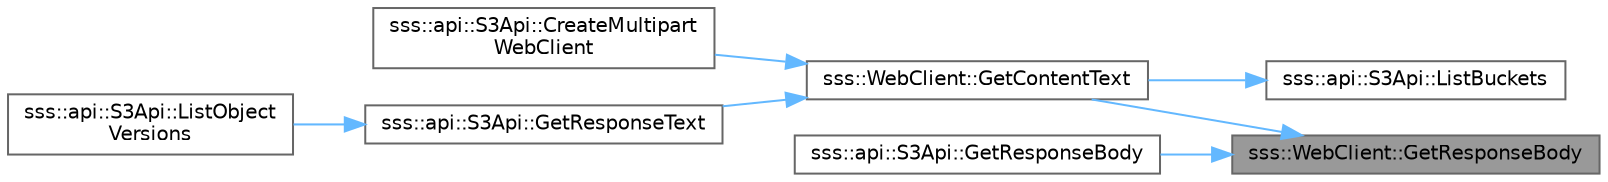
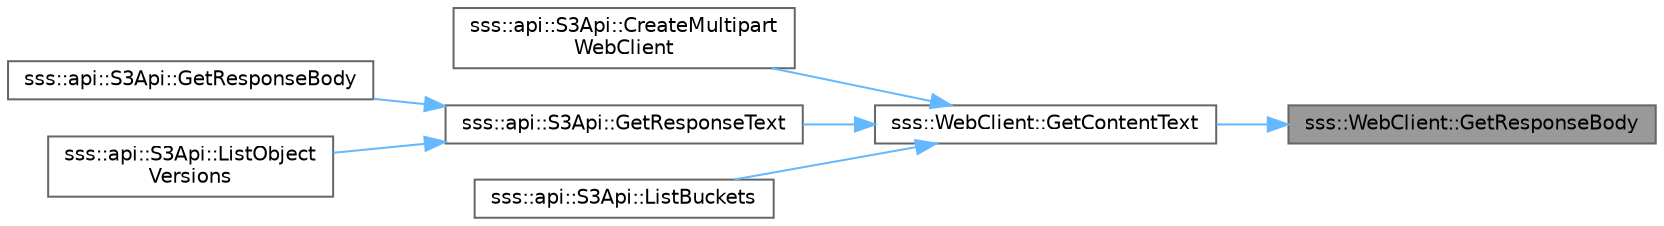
  digraph {
    rankdir=RL
    node [color=grey40 fillcolor=white fontname=Helvetica fontsize=10 shape=box style=filled]
    edge [color=steelblue1 dir=back fontname=Helvetica fontsize=10 labelfontname=Helvetica labelfontsize=10 style=solid]
    n1 [color=gray40 fillcolor=grey60 fontcolor=black height=0.2 label="sss::WebClient::GetResponseBody" width=0.4]
    n2 [height=0.2 label="sss::WebClient::GetContentText" width=0.4]
    n3 [height=0.2 label="sss::api::S3Api::GetResponseBody" width=0.4]
    n4 [height=0.2 label="sss::api::S3Api::CreateMultipart\lWebClient" width=0.4]
    n5 [height=0.2 label="sss::api::S3Api::GetResponseText" width=0.4]
    n6 [height=0.2 label="sss::api::S3Api::ListBuckets" width=0.4]
    n7 [height=0.2 label="sss::api::S3Api::ListObject\lVersions" width=0.4]
    n1 -> n2
-   n1 -> n3
+   n5 -> n3
    n2 -> n4
    n2 -> n5
-   n6 -> n2
+   n2 -> n6
    n5 -> n7
  }
